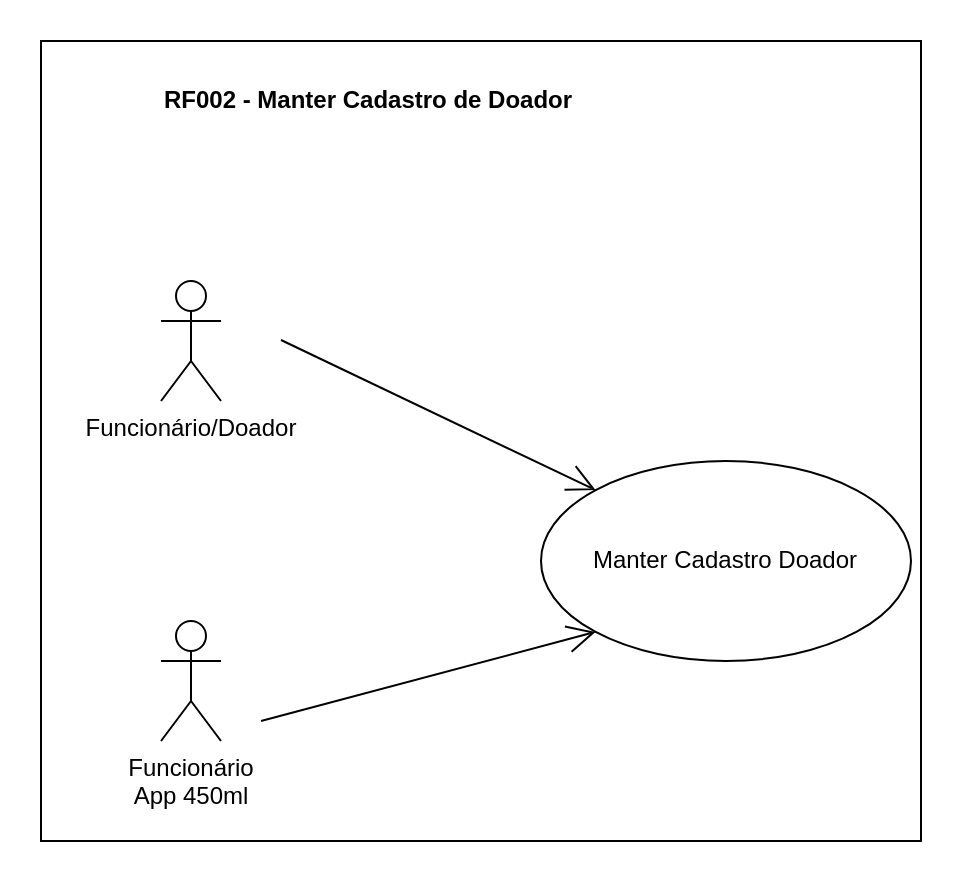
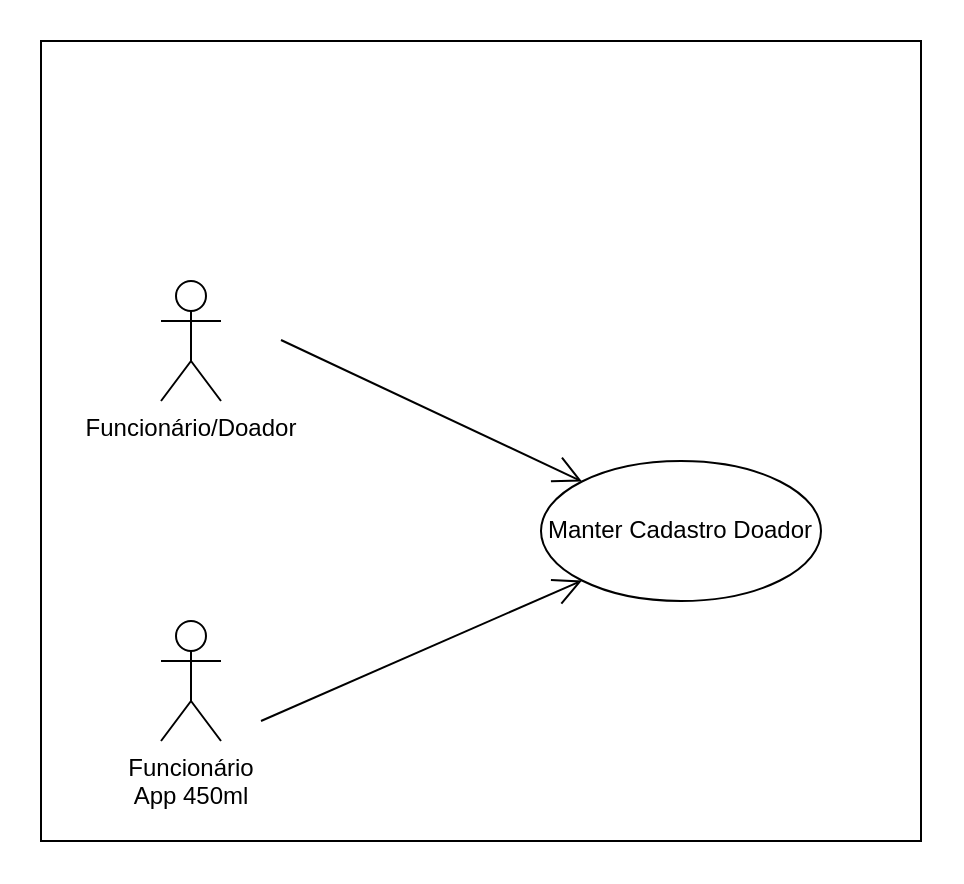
  <mxCell id="0" />
  <mxCell id="1" parent="0" />
  <mxCell id="2" value="Funcionário/Doador" style="shape=umlActor;verticalLabelPosition=bottom;labelBackgroundColor=#ffffff;verticalAlign=top;html=1;" vertex="1" parent="1"><mxGeometry x="80" y="140" width="30" height="60" as="geometry" /></mxCell>
  <mxCell id="3" value="Funcionário &lt;br&gt;App 450ml" style="shape=umlActor;verticalLabelPosition=bottom;labelBackgroundColor=#ffffff;verticalAlign=top;html=1;" vertex="1" parent="1"><mxGeometry x="80" y="310" width="30" height="60" as="geometry" /></mxCell>
- <mxCell id="4" value="Manter Cadastro Doador" style="ellipse;whiteSpace=wrap;html=1;" vertex="1" parent="1"><mxGeometry x="270" y="230" width="185" height="100" as="geometry" /></mxCell>
- <mxCell id="5" value="&lt;b&gt;RF002 - Manter Cadastro de Doador&amp;nbsp;&lt;/b&gt;" style="text;html=1;strokeColor=none;fillColor=none;align=left;verticalAlign=middle;whiteSpace=wrap;rounded=0;" vertex="1" parent="1"><mxGeometry x="80" y="40" width="340" height="20" as="geometry" /></mxCell>
+ <mxCell id="4" value="Manter Cadastro Doador" style="ellipse;whiteSpace=wrap;html=1;" vertex="1" parent="1"><mxGeometry x="270" y="230" width="140" height="70" as="geometry" /></mxCell>
  <mxCell id="6" value="" style="endArrow=open;endFill=1;endSize=12;html=1;entryX=0;entryY=1;entryDx=0;entryDy=0;" edge="1" parent="1" target="4"><mxGeometry width="160" relative="1" as="geometry"><mxPoint x="130" y="360" as="sourcePoint" /><mxPoint x="210" y="420" as="targetPoint" /></mxGeometry></mxCell>
  <mxCell id="7" value="" style="endArrow=open;endFill=1;endSize=12;html=1;entryX=0;entryY=0;entryDx=0;entryDy=0;" edge="1" parent="1" target="4"><mxGeometry width="160" relative="1" as="geometry"><mxPoint x="140" y="169.5" as="sourcePoint" /><mxPoint x="300" y="169.5" as="targetPoint" /></mxGeometry></mxCell>
  <mxCell id="8" value="" style="rounded=0;whiteSpace=wrap;html=1;fillColor=none;" vertex="1" parent="1"><mxGeometry x="20" y="20" width="440" height="400" as="geometry" /></mxCell>
